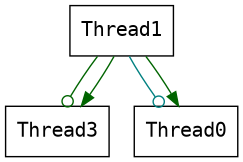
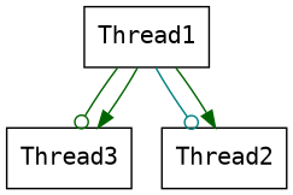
  digraph {
    fontname="DejaVu Sans Mono"
    node [color=black shape=box fontname="DejaVu Sans Mono"]
    edge [arrowhead=odot color=darkgreen fontname="DejaVu Sans Mono"]
    Thread3
    Thread1
-   Thread2 [label=Thread0]
+   Thread2
    Thread1 -> Thread3
    Thread1 -> Thread3 [arrowhead=normal]
    Thread1 -> Thread2 [color=teal]
    Thread1 -> Thread2 [arrowhead=normal]
  }
